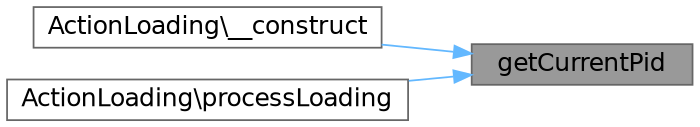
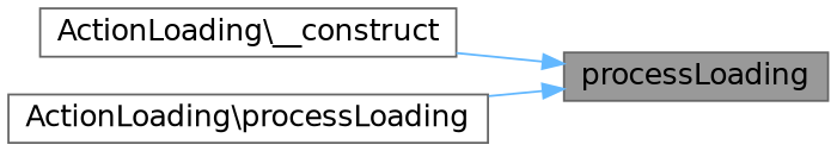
  digraph {
    rankdir=RL
    node [color=grey40 fillcolor=white fontname=Helvetica fontsize=14 shape=box style=filled]
    edge [color=steelblue1 dir=back fontname=Helvetica fontsize=14 labelfontname=Helvetica labelfontsize=14 style=solid]
-   n1 [color=gray40 fillcolor=grey60 fontcolor=black height=0.2 label=getCurrentPid width=0.4]
+   n1 [color=gray40 fillcolor=grey60 fontcolor=black height=0.2 label=processLoading width=0.4]
    n2 [height=0.2 label="ActionLoading\\__construct" width=0.4]
    n3 [height=0.2 label="ActionLoading\\processLoading" width=0.4]
    n1 -> n2
    n1 -> n3
  }
